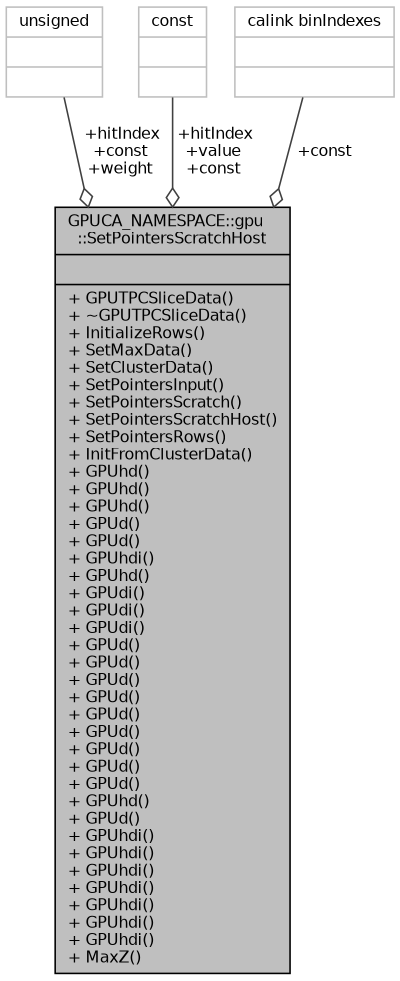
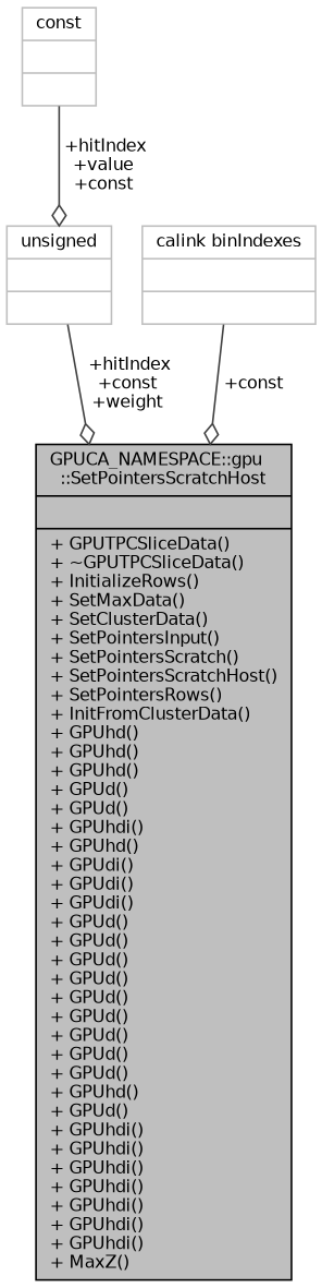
  digraph {
    node [color=grey75 fontname=Helvetica fontsize=10 shape=record]
    edge [arrowhead=odiamond color=grey25 fontname=Helvetica fontsize=10 labelfontname=Helvetica labelfontsize=10 style=solid]
    n1 [color=black fillcolor=grey75 fontcolor=black height=0.2 label="{GPUCA_NAMESPACE::gpu\l::SetPointersScratchHost\n||+ GPUTPCSliceData()\l+ ~GPUTPCSliceData()\l+ InitializeRows()\l+ SetMaxData()\l+ SetClusterData()\l+ SetPointersInput()\l+ SetPointersScratch()\l+ SetPointersScratchHost()\l+ SetPointersRows()\l+ InitFromClusterData()\l+ GPUhd()\l+ GPUhd()\l+ GPUhd()\l+ GPUd()\l+ GPUd()\l+ GPUhdi()\l+ GPUhd()\l+ GPUdi()\l+ GPUdi()\l+ GPUdi()\l+ GPUd()\l+ GPUd()\l+ GPUd()\l+ GPUd()\l+ GPUd()\l+ GPUd()\l+ GPUd()\l+ GPUd()\l+ GPUd()\l+ GPUhd()\l+ GPUd()\l+ GPUhdi()\l+ GPUhdi()\l+ GPUhdi()\l+ GPUhdi()\l+ GPUhdi()\l+ GPUhdi()\l+ GPUhdi()\l+ MaxZ()\l}" style=filled width=0.4]
    n2 [height=0.2 label="{unsigned\n||}" width=0.4]
    n3 [height=0.2 label="{const\n||}" width=0.4]
    n4 [height=0.2 label="{calink binIndexes\n||}" width=0.4]
    n2 -> n1 [label=" +hitIndex\n+const\n+weight"]
-   n3 -> n1 [label=" +hitIndex\n+value\n+const"]
+   n3 -> n2 [label=" +hitIndex\n+value\n+const"]
    n4 -> n1 [label=" +const"]
  }
